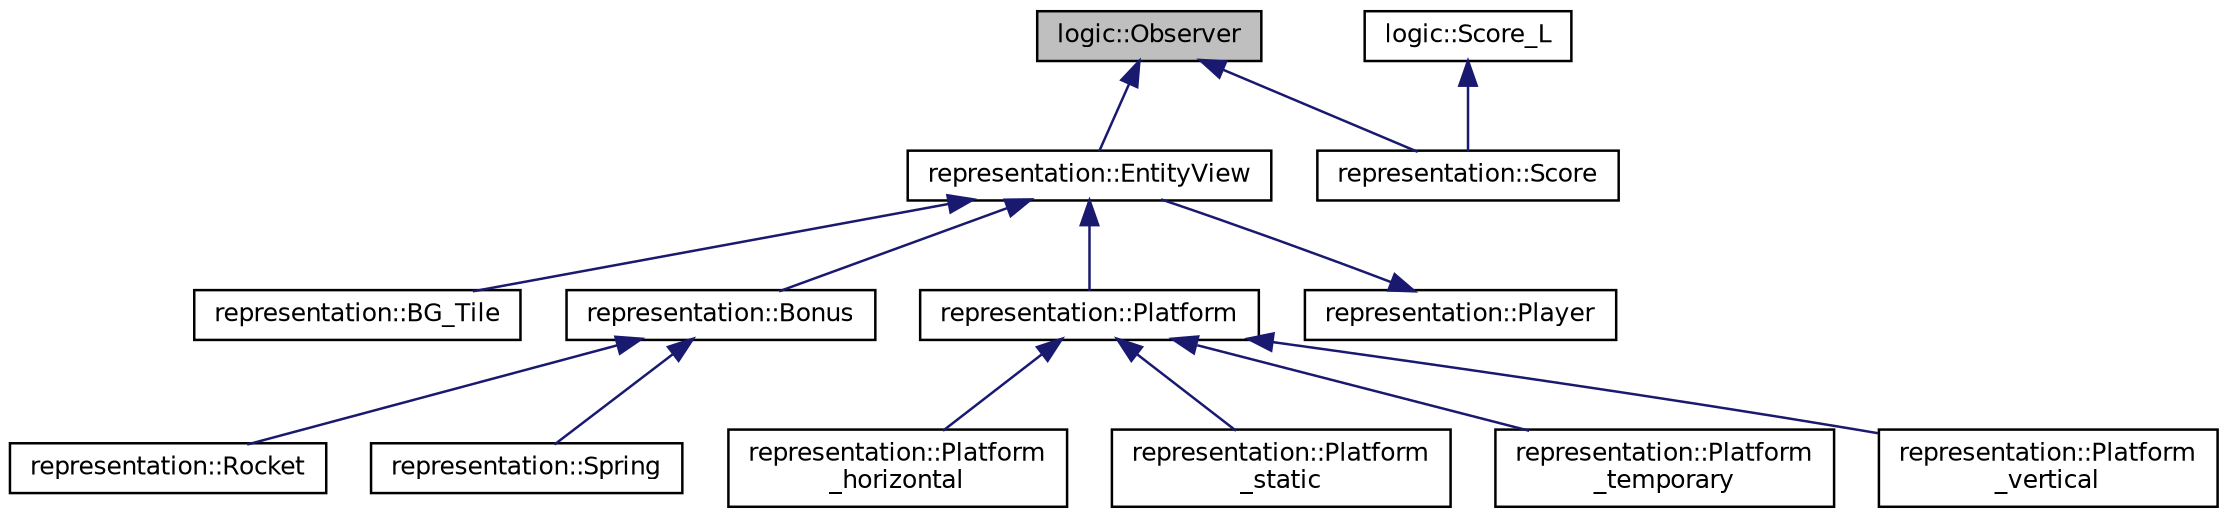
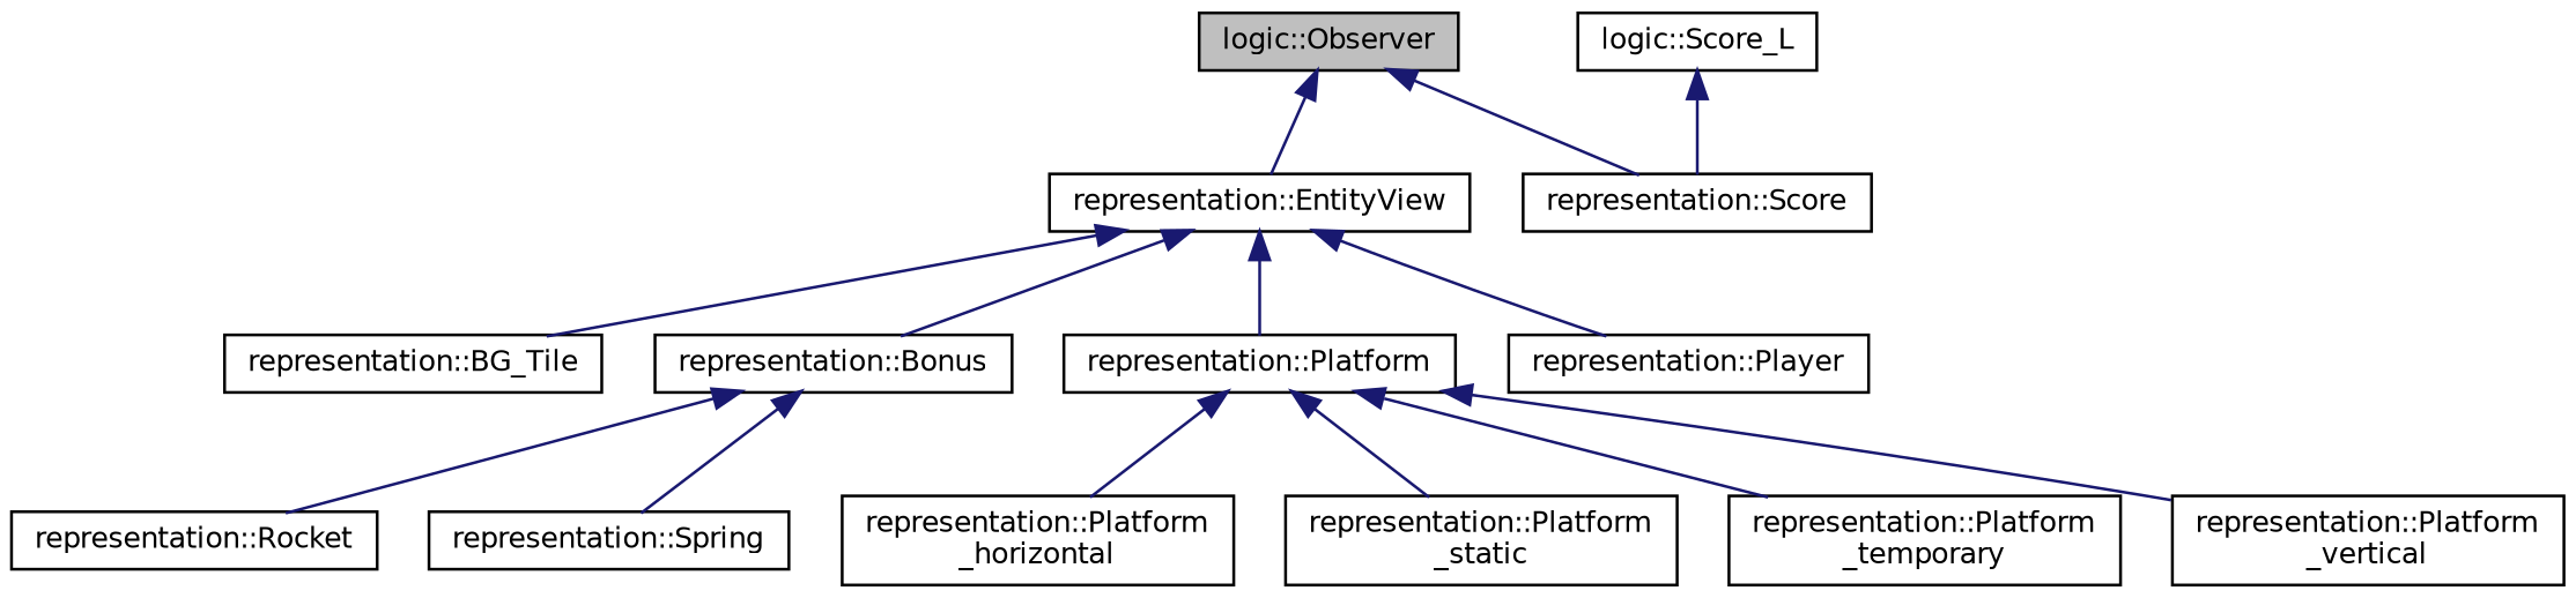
  digraph {
    rankdir=TB
    node [color=black fillcolor=white fontname=Helvetica fontsize=10 shape=record style=filled]
    edge [color=midnightblue dir=back fontname=Helvetica fontsize=10 labelfontname=Helvetica labelfontsize=10 style=solid]
    n1 [fillcolor=grey75 fontcolor=black height=0.2 label="logic::Observer" width=0.4]
    n2 [height=0.2 label="representation::EntityView" width=0.4]
    n3 [height=0.2 label="representation::Score" width=0.4]
    n4 [height=0.2 label="logic::Score_L" width=0.4]
    n5 [height=0.2 label="representation::BG_Tile" width=0.4]
    n6 [height=0.2 label="representation::Bonus" width=0.4]
    n7 [height=0.2 label="representation::Platform" width=0.4]
    n8 [height=0.2 label="representation::Player" width=0.4]
    n9 [height=0.2 label="representation::Rocket" width=0.4]
    n10 [height=0.2 label="representation::Spring" width=0.4]
    n11 [height=0.2 label="representation::Platform\l_horizontal" width=0.4]
    n12 [height=0.2 label="representation::Platform\l_static" width=0.4]
    n13 [height=0.2 label="representation::Platform\l_temporary" width=0.4]
    n14 [height=0.2 label="representation::Platform\l_vertical" width=0.4]
    n1 -> n2
    n1 -> n3
    n2 -> n5
    n2 -> n6
    n2 -> n7
-   n8 -> n2
+   n2 -> n8
    n4 -> n3
    n6 -> n9
    n6 -> n10
    n7 -> n11
    n7 -> n12
    n7 -> n13
    n7 -> n14
  }
